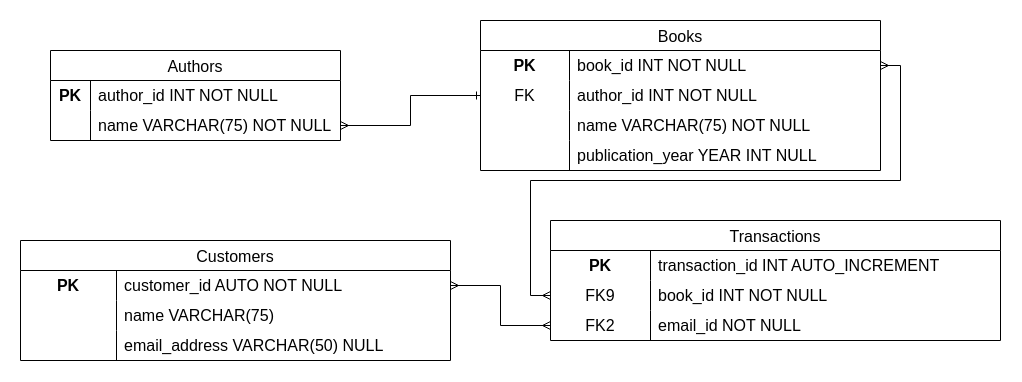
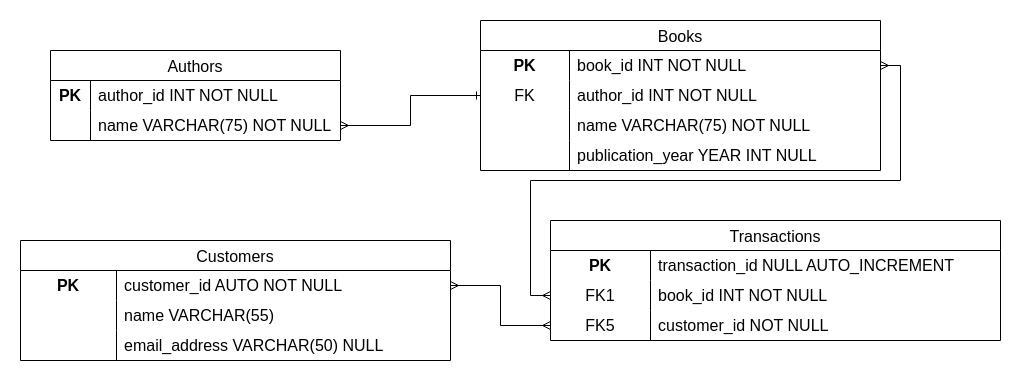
  <mxCell id="0" />
  <mxCell id="1" parent="0" />
  <mxCell id="2" value="Books" style="shape=table;startSize=30;container=1;collapsible=0;childLayout=tableLayout;fixedRows=1;rowLines=0;fontStyle=0;strokeColor=default;fontSize=16;" vertex="1" parent="1"><mxGeometry x="480" y="20" width="400" height="150" as="geometry" /></mxCell>
  <mxCell id="3" value="" style="shape=tableRow;horizontal=0;startSize=0;swimlaneHead=0;swimlaneBody=0;top=0;left=0;bottom=0;right=0;collapsible=0;dropTarget=0;fillColor=none;points=[[0,0.5],[1,0.5]];portConstraint=eastwest;strokeColor=inherit;fontSize=16;" vertex="1" parent="2"><mxGeometry y="30" width="400" height="30" as="geometry" /></mxCell>
  <mxCell id="4" value="&lt;b&gt;PK&lt;/b&gt;" style="shape=partialRectangle;html=1;whiteSpace=wrap;connectable=0;fillColor=none;top=0;left=0;bottom=0;right=0;overflow=hidden;pointerEvents=1;strokeColor=inherit;fontSize=16;" vertex="1" parent="3"><mxGeometry width="89" height="30" as="geometry"><mxRectangle width="89" height="30" as="alternateBounds" /></mxGeometry></mxCell>
  <mxCell id="5" value="book_id INT NOT NULL" style="shape=partialRectangle;html=1;whiteSpace=wrap;connectable=0;fillColor=none;top=0;left=0;bottom=0;right=0;align=left;spacingLeft=6;overflow=hidden;strokeColor=inherit;fontSize=16;" vertex="1" parent="3"><mxGeometry x="89" width="311" height="30" as="geometry"><mxRectangle width="311" height="30" as="alternateBounds" /></mxGeometry></mxCell>
  <mxCell id="6" style="shape=tableRow;horizontal=0;startSize=0;swimlaneHead=0;swimlaneBody=0;top=0;left=0;bottom=0;right=0;collapsible=0;dropTarget=0;fillColor=none;points=[[0,0.5],[1,0.5]];portConstraint=eastwest;strokeColor=inherit;fontSize=16;" vertex="1" parent="2"><mxGeometry y="60" width="400" height="30" as="geometry" /></mxCell>
  <mxCell id="7" value="FK" style="shape=partialRectangle;html=1;whiteSpace=wrap;connectable=0;fillColor=none;top=0;left=0;bottom=0;right=0;overflow=hidden;pointerEvents=1;strokeColor=inherit;fontSize=16;" vertex="1" parent="6"><mxGeometry width="89" height="30" as="geometry"><mxRectangle width="89" height="30" as="alternateBounds" /></mxGeometry></mxCell>
  <mxCell id="8" value="author_id INT NOT NULL" style="shape=partialRectangle;html=1;whiteSpace=wrap;connectable=0;fillColor=none;top=0;left=0;bottom=0;right=0;align=left;spacingLeft=6;overflow=hidden;strokeColor=inherit;fontSize=16;" vertex="1" parent="6"><mxGeometry x="89" width="311" height="30" as="geometry"><mxRectangle width="311" height="30" as="alternateBounds" /></mxGeometry></mxCell>
  <mxCell id="9" value="" style="shape=tableRow;horizontal=0;startSize=0;swimlaneHead=0;swimlaneBody=0;top=0;left=0;bottom=0;right=0;collapsible=0;dropTarget=0;fillColor=none;points=[[0,0.5],[1,0.5]];portConstraint=eastwest;strokeColor=inherit;fontSize=16;" vertex="1" parent="2"><mxGeometry y="90" width="400" height="30" as="geometry" /></mxCell>
  <mxCell id="10" value="" style="shape=partialRectangle;html=1;whiteSpace=wrap;connectable=0;fillColor=none;top=0;left=0;bottom=0;right=0;overflow=hidden;strokeColor=inherit;fontSize=16;" vertex="1" parent="9"><mxGeometry width="89" height="30" as="geometry"><mxRectangle width="89" height="30" as="alternateBounds" /></mxGeometry></mxCell>
  <mxCell id="11" value="name VARCHAR(75) NOT NULL" style="shape=partialRectangle;html=1;whiteSpace=wrap;connectable=0;fillColor=none;top=0;left=0;bottom=0;right=0;align=left;spacingLeft=6;overflow=hidden;strokeColor=inherit;fontSize=16;" vertex="1" parent="9"><mxGeometry x="89" width="311" height="30" as="geometry"><mxRectangle width="311" height="30" as="alternateBounds" /></mxGeometry></mxCell>
  <mxCell id="12" value="" style="shape=tableRow;horizontal=0;startSize=0;swimlaneHead=0;swimlaneBody=0;top=0;left=0;bottom=0;right=0;collapsible=0;dropTarget=0;fillColor=none;points=[[0,0.5],[1,0.5]];portConstraint=eastwest;strokeColor=inherit;fontSize=16;" vertex="1" parent="2"><mxGeometry y="120" width="400" height="30" as="geometry" /></mxCell>
  <mxCell id="13" value="" style="shape=partialRectangle;html=1;whiteSpace=wrap;connectable=0;fillColor=none;top=0;left=0;bottom=0;right=0;overflow=hidden;strokeColor=inherit;fontSize=16;" vertex="1" parent="12"><mxGeometry width="89" height="30" as="geometry"><mxRectangle width="89" height="30" as="alternateBounds" /></mxGeometry></mxCell>
  <mxCell id="14" value="publication_year YEAR INT NULL" style="shape=partialRectangle;html=1;whiteSpace=wrap;connectable=0;fillColor=none;top=0;left=0;bottom=0;right=0;align=left;spacingLeft=6;overflow=hidden;strokeColor=inherit;fontSize=16;" vertex="1" parent="12"><mxGeometry x="89" width="311" height="30" as="geometry"><mxRectangle width="311" height="30" as="alternateBounds" /></mxGeometry></mxCell>
  <mxCell id="15" value="Transactions" style="shape=table;startSize=30;container=1;collapsible=0;childLayout=tableLayout;fixedRows=1;rowLines=0;fontStyle=0;strokeColor=default;fontSize=16;" vertex="1" parent="1"><mxGeometry x="550" y="220" width="450" height="120" as="geometry" /></mxCell>
  <mxCell id="16" value="" style="shape=tableRow;horizontal=0;startSize=0;swimlaneHead=0;swimlaneBody=0;top=0;left=0;bottom=0;right=0;collapsible=0;dropTarget=0;fillColor=none;points=[[0,0.5],[1,0.5]];portConstraint=eastwest;strokeColor=inherit;fontSize=16;" vertex="1" parent="15"><mxGeometry y="30" width="450" height="30" as="geometry" /></mxCell>
  <mxCell id="17" value="&lt;b&gt;PK&lt;/b&gt;" style="shape=partialRectangle;html=1;whiteSpace=wrap;connectable=0;fillColor=none;top=0;left=0;bottom=0;right=0;overflow=hidden;pointerEvents=1;strokeColor=inherit;fontSize=16;" vertex="1" parent="16"><mxGeometry width="100" height="30" as="geometry"><mxRectangle width="100" height="30" as="alternateBounds" /></mxGeometry></mxCell>
- <mxCell id="18" value="transaction_id INT AUTO_INCREMENT" style="shape=partialRectangle;html=1;whiteSpace=wrap;connectable=0;fillColor=none;top=0;left=0;bottom=0;right=0;align=left;spacingLeft=6;overflow=hidden;strokeColor=inherit;fontSize=16;" vertex="1" parent="16"><mxGeometry x="100" width="350" height="30" as="geometry"><mxRectangle width="350" height="30" as="alternateBounds" /></mxGeometry></mxCell>
+ <mxCell id="18" value="transaction_id NULL AUTO_INCREMENT" style="shape=partialRectangle;html=1;whiteSpace=wrap;connectable=0;fillColor=none;top=0;left=0;bottom=0;right=0;align=left;spacingLeft=6;overflow=hidden;strokeColor=inherit;fontSize=16;" vertex="1" parent="16"><mxGeometry x="100" width="350" height="30" as="geometry"><mxRectangle width="350" height="30" as="alternateBounds" /></mxGeometry></mxCell>
  <mxCell id="19" value="" style="shape=tableRow;horizontal=0;startSize=0;swimlaneHead=0;swimlaneBody=0;top=0;left=0;bottom=0;right=0;collapsible=0;dropTarget=0;fillColor=none;points=[[0,0.5],[1,0.5]];portConstraint=eastwest;strokeColor=inherit;fontSize=16;" vertex="1" parent="15"><mxGeometry y="60" width="450" height="30" as="geometry" /></mxCell>
- <mxCell id="20" value="FK9" style="shape=partialRectangle;html=1;whiteSpace=wrap;connectable=0;fillColor=none;top=0;left=0;bottom=0;right=0;overflow=hidden;strokeColor=inherit;fontSize=16;" vertex="1" parent="19"><mxGeometry width="100" height="30" as="geometry"><mxRectangle width="100" height="30" as="alternateBounds" /></mxGeometry></mxCell>
+ <mxCell id="20" value="FK1" style="shape=partialRectangle;html=1;whiteSpace=wrap;connectable=0;fillColor=none;top=0;left=0;bottom=0;right=0;overflow=hidden;strokeColor=inherit;fontSize=16;" vertex="1" parent="19"><mxGeometry width="100" height="30" as="geometry"><mxRectangle width="100" height="30" as="alternateBounds" /></mxGeometry></mxCell>
  <mxCell id="21" value="book_id INT NOT NULL" style="shape=partialRectangle;html=1;whiteSpace=wrap;connectable=0;fillColor=none;top=0;left=0;bottom=0;right=0;align=left;spacingLeft=6;overflow=hidden;strokeColor=inherit;fontSize=16;" vertex="1" parent="19"><mxGeometry x="100" width="350" height="30" as="geometry"><mxRectangle width="350" height="30" as="alternateBounds" /></mxGeometry></mxCell>
  <mxCell id="22" value="" style="shape=tableRow;horizontal=0;startSize=0;swimlaneHead=0;swimlaneBody=0;top=0;left=0;bottom=0;right=0;collapsible=0;dropTarget=0;fillColor=none;points=[[0,0.5],[1,0.5]];portConstraint=eastwest;strokeColor=inherit;fontSize=16;" vertex="1" parent="15"><mxGeometry y="90" width="450" height="30" as="geometry" /></mxCell>
- <mxCell id="23" value="FK2" style="shape=partialRectangle;html=1;whiteSpace=wrap;connectable=0;fillColor=none;top=0;left=0;bottom=0;right=0;overflow=hidden;strokeColor=inherit;fontSize=16;" vertex="1" parent="22"><mxGeometry width="100" height="30" as="geometry"><mxRectangle width="100" height="30" as="alternateBounds" /></mxGeometry></mxCell>
- <mxCell id="24" value="email_id NOT NULL" style="shape=partialRectangle;html=1;whiteSpace=wrap;connectable=0;fillColor=none;top=0;left=0;bottom=0;right=0;align=left;spacingLeft=6;overflow=hidden;strokeColor=inherit;fontSize=16;" vertex="1" parent="22"><mxGeometry x="100" width="350" height="30" as="geometry"><mxRectangle width="350" height="30" as="alternateBounds" /></mxGeometry></mxCell>
+ <mxCell id="23" value="FK5" style="shape=partialRectangle;html=1;whiteSpace=wrap;connectable=0;fillColor=none;top=0;left=0;bottom=0;right=0;overflow=hidden;strokeColor=inherit;fontSize=16;" vertex="1" parent="22"><mxGeometry width="100" height="30" as="geometry"><mxRectangle width="100" height="30" as="alternateBounds" /></mxGeometry></mxCell>
+ <mxCell id="24" value="customer_id NOT NULL" style="shape=partialRectangle;html=1;whiteSpace=wrap;connectable=0;fillColor=none;top=0;left=0;bottom=0;right=0;align=left;spacingLeft=6;overflow=hidden;strokeColor=inherit;fontSize=16;" vertex="1" parent="22"><mxGeometry x="100" width="350" height="30" as="geometry"><mxRectangle width="350" height="30" as="alternateBounds" /></mxGeometry></mxCell>
  <mxCell id="25" value="Customers" style="shape=table;startSize=30;container=1;collapsible=0;childLayout=tableLayout;fixedRows=1;rowLines=0;fontStyle=0;strokeColor=default;fontSize=16;" vertex="1" parent="1"><mxGeometry x="20" y="240" width="430" height="120" as="geometry" /></mxCell>
  <mxCell id="26" value="" style="shape=tableRow;horizontal=0;startSize=0;swimlaneHead=0;swimlaneBody=0;top=0;left=0;bottom=0;right=0;collapsible=0;dropTarget=0;fillColor=none;points=[[0,0.5],[1,0.5]];portConstraint=eastwest;strokeColor=inherit;fontSize=16;" vertex="1" parent="25"><mxGeometry y="30" width="430" height="30" as="geometry" /></mxCell>
  <mxCell id="27" value="&lt;b&gt;PK&lt;/b&gt;" style="shape=partialRectangle;html=1;whiteSpace=wrap;connectable=0;fillColor=none;top=0;left=0;bottom=0;right=0;overflow=hidden;pointerEvents=1;strokeColor=inherit;fontSize=16;" vertex="1" parent="26"><mxGeometry width="96" height="30" as="geometry"><mxRectangle width="96" height="30" as="alternateBounds" /></mxGeometry></mxCell>
  <mxCell id="28" value="customer_id AUTO NOT NULL" style="shape=partialRectangle;html=1;whiteSpace=wrap;connectable=0;fillColor=none;top=0;left=0;bottom=0;right=0;align=left;spacingLeft=6;overflow=hidden;strokeColor=inherit;fontSize=16;" vertex="1" parent="26"><mxGeometry x="96" width="334" height="30" as="geometry"><mxRectangle width="334" height="30" as="alternateBounds" /></mxGeometry></mxCell>
  <mxCell id="29" value="" style="shape=tableRow;horizontal=0;startSize=0;swimlaneHead=0;swimlaneBody=0;top=0;left=0;bottom=0;right=0;collapsible=0;dropTarget=0;fillColor=none;points=[[0,0.5],[1,0.5]];portConstraint=eastwest;strokeColor=inherit;fontSize=16;" vertex="1" parent="25"><mxGeometry y="60" width="430" height="30" as="geometry" /></mxCell>
  <mxCell id="30" value="" style="shape=partialRectangle;html=1;whiteSpace=wrap;connectable=0;fillColor=none;top=0;left=0;bottom=0;right=0;overflow=hidden;strokeColor=inherit;fontSize=16;" vertex="1" parent="29"><mxGeometry width="96" height="30" as="geometry"><mxRectangle width="96" height="30" as="alternateBounds" /></mxGeometry></mxCell>
- <mxCell id="31" value="name VARCHAR(75)" style="shape=partialRectangle;html=1;whiteSpace=wrap;connectable=0;fillColor=none;top=0;left=0;bottom=0;right=0;align=left;spacingLeft=6;overflow=hidden;strokeColor=inherit;fontSize=16;" vertex="1" parent="29"><mxGeometry x="96" width="334" height="30" as="geometry"><mxRectangle width="334" height="30" as="alternateBounds" /></mxGeometry></mxCell>
+ <mxCell id="31" value="name VARCHAR(55)" style="shape=partialRectangle;html=1;whiteSpace=wrap;connectable=0;fillColor=none;top=0;left=0;bottom=0;right=0;align=left;spacingLeft=6;overflow=hidden;strokeColor=inherit;fontSize=16;" vertex="1" parent="29"><mxGeometry x="96" width="334" height="30" as="geometry"><mxRectangle width="334" height="30" as="alternateBounds" /></mxGeometry></mxCell>
  <mxCell id="32" value="" style="shape=tableRow;horizontal=0;startSize=0;swimlaneHead=0;swimlaneBody=0;top=0;left=0;bottom=0;right=0;collapsible=0;dropTarget=0;fillColor=none;points=[[0,0.5],[1,0.5]];portConstraint=eastwest;strokeColor=inherit;fontSize=16;" vertex="1" parent="25"><mxGeometry y="90" width="430" height="30" as="geometry" /></mxCell>
  <mxCell id="33" value="" style="shape=partialRectangle;html=1;whiteSpace=wrap;connectable=0;fillColor=none;top=0;left=0;bottom=0;right=0;overflow=hidden;strokeColor=inherit;fontSize=16;" vertex="1" parent="32"><mxGeometry width="96" height="30" as="geometry"><mxRectangle width="96" height="30" as="alternateBounds" /></mxGeometry></mxCell>
  <mxCell id="34" value="email_address VARCHAR(50) NULL" style="shape=partialRectangle;html=1;whiteSpace=wrap;connectable=0;fillColor=none;top=0;left=0;bottom=0;right=0;align=left;spacingLeft=6;overflow=hidden;strokeColor=inherit;fontSize=16;" vertex="1" parent="32"><mxGeometry x="96" width="334" height="30" as="geometry"><mxRectangle width="334" height="30" as="alternateBounds" /></mxGeometry></mxCell>
  <mxCell id="35" value="Authors" style="shape=table;startSize=30;container=1;collapsible=0;childLayout=tableLayout;fixedRows=1;rowLines=0;fontStyle=0;strokeColor=default;fontSize=16;" vertex="1" parent="1"><mxGeometry x="50" y="50" width="290" height="90" as="geometry" /></mxCell>
  <mxCell id="36" value="" style="shape=tableRow;horizontal=0;startSize=0;swimlaneHead=0;swimlaneBody=0;top=0;left=0;bottom=0;right=0;collapsible=0;dropTarget=0;fillColor=none;points=[[0,0.5],[1,0.5]];portConstraint=eastwest;strokeColor=inherit;fontSize=16;" vertex="1" parent="35"><mxGeometry y="30" width="290" height="30" as="geometry" /></mxCell>
  <mxCell id="37" value="&lt;b&gt;PK&lt;/b&gt;" style="shape=partialRectangle;html=1;whiteSpace=wrap;connectable=0;fillColor=none;top=0;left=0;bottom=0;right=0;overflow=hidden;pointerEvents=1;strokeColor=inherit;fontSize=16;" vertex="1" parent="36"><mxGeometry width="40" height="30" as="geometry"><mxRectangle width="40" height="30" as="alternateBounds" /></mxGeometry></mxCell>
  <mxCell id="38" value="author_id INT NOT NULL" style="shape=partialRectangle;html=1;whiteSpace=wrap;connectable=0;fillColor=none;top=0;left=0;bottom=0;right=0;align=left;spacingLeft=6;overflow=hidden;strokeColor=inherit;fontSize=16;" vertex="1" parent="36"><mxGeometry x="40" width="250" height="30" as="geometry"><mxRectangle width="250" height="30" as="alternateBounds" /></mxGeometry></mxCell>
  <mxCell id="39" value="" style="shape=tableRow;horizontal=0;startSize=0;swimlaneHead=0;swimlaneBody=0;top=0;left=0;bottom=0;right=0;collapsible=0;dropTarget=0;fillColor=none;points=[[0,0.5],[1,0.5]];portConstraint=eastwest;strokeColor=inherit;fontSize=16;" vertex="1" parent="35"><mxGeometry y="60" width="290" height="30" as="geometry" /></mxCell>
  <mxCell id="40" value="" style="shape=partialRectangle;html=1;whiteSpace=wrap;connectable=0;fillColor=none;top=0;left=0;bottom=0;right=0;overflow=hidden;strokeColor=inherit;fontSize=16;" vertex="1" parent="39"><mxGeometry width="40" height="30" as="geometry"><mxRectangle width="40" height="30" as="alternateBounds" /></mxGeometry></mxCell>
  <mxCell id="41" value="name VARCHAR(75) NOT NULL" style="shape=partialRectangle;html=1;whiteSpace=wrap;connectable=0;fillColor=none;top=0;left=0;bottom=0;right=0;align=left;spacingLeft=6;overflow=hidden;strokeColor=inherit;fontSize=16;" vertex="1" parent="39"><mxGeometry x="40" width="250" height="30" as="geometry"><mxRectangle width="250" height="30" as="alternateBounds" /></mxGeometry></mxCell>
  <mxCell id="42" style="edgeStyle=orthogonalEdgeStyle;rounded=0;orthogonalLoop=1;jettySize=auto;html=1;endArrow=ERmany;endFill=0;startArrow=ERone;startFill=0;" edge="1" parent="1" target="3"><mxGeometry relative="1" as="geometry" /></mxCell>
  <mxCell id="43" style="edgeStyle=orthogonalEdgeStyle;rounded=0;orthogonalLoop=1;jettySize=auto;html=1;startArrow=ERmany;startFill=0;endArrow=ERmany;endFill=0;" edge="1" parent="1" source="19" target="3"><mxGeometry relative="1" as="geometry" /></mxCell>
  <mxCell id="44" style="edgeStyle=orthogonalEdgeStyle;rounded=0;orthogonalLoop=1;jettySize=auto;html=1;entryX=1;entryY=0.5;entryDx=0;entryDy=0;startArrow=ERmany;startFill=0;endArrow=ERmany;endFill=0;" edge="1" parent="1" source="22" target="26"><mxGeometry relative="1" as="geometry" /></mxCell>
  <mxCell id="45" style="edgeStyle=orthogonalEdgeStyle;rounded=0;orthogonalLoop=1;jettySize=auto;html=1;entryX=1;entryY=0.5;entryDx=0;entryDy=0;startArrow=ERone;startFill=0;endArrow=ERmany;endFill=0;" edge="1" parent="1" source="6" target="39"><mxGeometry relative="1" as="geometry" /></mxCell>
